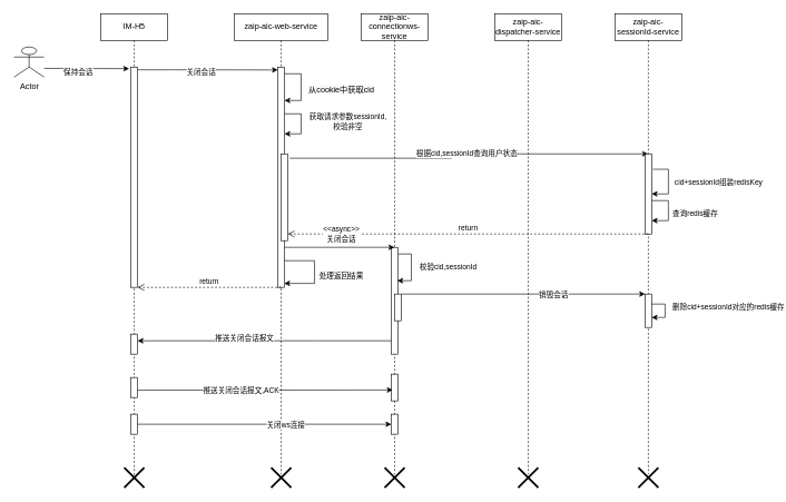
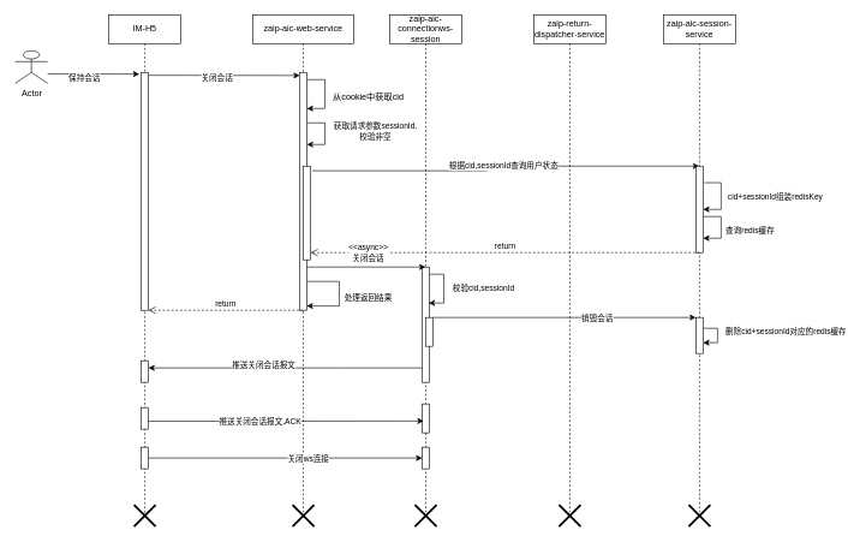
  <mxCell id="0" />
  <mxCell id="1" parent="0" />
  <mxCell id="2" value="根据cid,sessionId查询用户状态" style="edgeStyle=orthogonalEdgeStyle;rounded=0;orthogonalLoop=1;jettySize=auto;html=1;exitX=1.267;exitY=0.05;exitDx=0;exitDy=0;exitPerimeter=0;" parent="1" source="21" target="9" edge="1"><mxGeometry relative="1" as="geometry"><Array as="points"><mxPoint x="675" y="237" /><mxPoint x="675" y="230" /></Array></mxGeometry></mxCell>
- <mxCell id="3" value="zaip-aic-connectionws-service" style="shape=umlLifeline;perimeter=lifelinePerimeter;whiteSpace=wrap;html=1;container=1;collapsible=0;recursiveResize=0;outlineConnect=0;" parent="1" vertex="1"><mxGeometry x="540" y="20" width="100" height="690" as="geometry" /></mxCell>
+ <mxCell id="3" value="zaip-aic-connectionws-session" style="shape=umlLifeline;perimeter=lifelinePerimeter;whiteSpace=wrap;html=1;container=1;collapsible=0;recursiveResize=0;outlineConnect=0;" parent="1" vertex="1"><mxGeometry x="540" y="20" width="100" height="690" as="geometry" /></mxCell>
  <mxCell id="4" value="" style="html=1;points=[];perimeter=orthogonalPerimeter;" parent="3" vertex="1"><mxGeometry x="45" y="350" width="10" height="160" as="geometry" /></mxCell>
  <mxCell id="5" value="校验cid,sessionId" style="edgeStyle=orthogonalEdgeStyle;rounded=0;orthogonalLoop=1;jettySize=auto;html=1;" parent="3" source="4" edge="1"><mxGeometry x="-0.024" y="55" relative="1" as="geometry"><mxPoint x="54" y="400" as="targetPoint" /><Array as="points"><mxPoint x="75" y="360" /><mxPoint x="75" y="400" /><mxPoint x="54" y="400" /></Array><mxPoint as="offset" /></mxGeometry></mxCell>
  <mxCell id="6" value="" style="html=1;points=[];perimeter=orthogonalPerimeter;" parent="3" vertex="1"><mxGeometry x="50" y="420" width="10" height="40" as="geometry" /></mxCell>
  <mxCell id="7" value="" style="html=1;points=[];perimeter=orthogonalPerimeter;" parent="3" vertex="1"><mxGeometry x="45" y="540" width="10" height="40" as="geometry" /></mxCell>
  <mxCell id="8" value="" style="html=1;points=[];perimeter=orthogonalPerimeter;" parent="3" vertex="1"><mxGeometry x="45" y="600" width="10" height="30" as="geometry" /></mxCell>
- <mxCell id="9" value="zaip-aic-sessionId-service" style="shape=umlLifeline;perimeter=lifelinePerimeter;whiteSpace=wrap;html=1;container=1;collapsible=0;recursiveResize=0;outlineConnect=0;" parent="1" vertex="1"><mxGeometry x="920" y="20" width="100" height="690" as="geometry" /></mxCell>
+ <mxCell id="9" value="zaip-aic-session-service" style="shape=umlLifeline;perimeter=lifelinePerimeter;whiteSpace=wrap;html=1;container=1;collapsible=0;recursiveResize=0;outlineConnect=0;" parent="1" vertex="1"><mxGeometry x="920" y="20" width="100" height="690" as="geometry" /></mxCell>
  <mxCell id="10" value="" style="html=1;points=[];perimeter=orthogonalPerimeter;" parent="9" vertex="1"><mxGeometry x="45" y="210" width="10" height="120" as="geometry" /></mxCell>
  <mxCell id="11" value="cid+sessionId组装redisKey" style="edgeStyle=orthogonalEdgeStyle;rounded=0;orthogonalLoop=1;jettySize=auto;html=1;exitX=1.167;exitY=0.192;exitDx=0;exitDy=0;exitPerimeter=0;" parent="9" source="10" target="10" edge="1"><mxGeometry y="75" relative="1" as="geometry"><Array as="points"><mxPoint x="80" y="233" /><mxPoint x="80" y="270" /></Array><mxPoint as="offset" /></mxGeometry></mxCell>
  <mxCell id="12" value="查询redis缓存" style="edgeStyle=orthogonalEdgeStyle;rounded=0;orthogonalLoop=1;jettySize=auto;html=1;" parent="9" source="10" edge="1"><mxGeometry x="0.125" y="40" relative="1" as="geometry"><mxPoint x="55" y="310" as="targetPoint" /><Array as="points"><mxPoint x="80" y="280" /><mxPoint x="80" y="310" /></Array><mxPoint as="offset" /></mxGeometry></mxCell>
  <mxCell id="13" value="" style="html=1;points=[];perimeter=orthogonalPerimeter;" parent="9" vertex="1"><mxGeometry x="45" y="420" width="10" height="50" as="geometry" /></mxCell>
  <mxCell id="14" value="删除cid+sessionId对应的redis缓存" style="edgeStyle=orthogonalEdgeStyle;rounded=0;orthogonalLoop=1;jettySize=auto;html=1;" parent="9" source="13" target="13" edge="1"><mxGeometry x="-0.167" y="95" relative="1" as="geometry"><mxPoint as="offset" /></mxGeometry></mxCell>
- <mxCell id="15" value="zaip-aic-dispatcher-service" style="shape=umlLifeline;perimeter=lifelinePerimeter;whiteSpace=wrap;html=1;container=1;collapsible=0;recursiveResize=0;outlineConnect=0;" parent="1" vertex="1"><mxGeometry x="740" y="20" width="100" height="690" as="geometry" /></mxCell>
+ <mxCell id="15" value="zaip-return-dispatcher-service" style="shape=umlLifeline;perimeter=lifelinePerimeter;whiteSpace=wrap;html=1;container=1;collapsible=0;recursiveResize=0;outlineConnect=0;" parent="1" vertex="1"><mxGeometry x="740" y="20" width="100" height="690" as="geometry" /></mxCell>
  <mxCell id="16" value="zaip-aic-web-service" style="shape=umlLifeline;perimeter=lifelinePerimeter;whiteSpace=wrap;html=1;container=1;collapsible=0;recursiveResize=0;outlineConnect=0;" parent="1" vertex="1"><mxGeometry x="350" y="20" width="140" height="690" as="geometry" /></mxCell>
  <mxCell id="17" value="" style="html=1;points=[];perimeter=orthogonalPerimeter;" parent="16" vertex="1"><mxGeometry x="65" y="80" width="10" height="330" as="geometry" /></mxCell>
  <mxCell id="18" value="&#10;&lt;span style=&quot;color: rgb(0, 0, 0); font-family: Helvetica; font-size: 12px; font-style: normal; font-variant-ligatures: normal; font-variant-caps: normal; font-weight: 400; letter-spacing: normal; orphans: 2; text-align: center; text-indent: 0px; text-transform: none; widows: 2; word-spacing: 0px; -webkit-text-stroke-width: 0px; background-color: rgb(248, 249, 250); text-decoration-thickness: initial; text-decoration-style: initial; text-decoration-color: initial; float: none; display: inline !important;&quot;&gt;从cookie中获取cid&lt;/span&gt;&#10;&#10;" style="edgeStyle=orthogonalEdgeStyle;rounded=0;orthogonalLoop=1;jettySize=auto;html=1;" parent="16" source="17" target="17" edge="1"><mxGeometry x="0.222" y="60" relative="1" as="geometry"><Array as="points"><mxPoint x="100" y="90" /><mxPoint x="100" y="130" /></Array><mxPoint as="offset" /></mxGeometry></mxCell>
  <mxCell id="19" value="获取请求参数sessionId,&lt;br&gt;校验非空&lt;br&gt;" style="edgeStyle=orthogonalEdgeStyle;rounded=0;orthogonalLoop=1;jettySize=auto;html=1;" parent="16" edge="1"><mxGeometry x="-0.067" y="70" relative="1" as="geometry"><mxPoint x="75" y="150" as="sourcePoint" /><mxPoint x="75" y="180" as="targetPoint" /><Array as="points"><mxPoint x="100" y="150" /><mxPoint x="100" y="180" /></Array><mxPoint as="offset" /></mxGeometry></mxCell>
  <mxCell id="20" value="处理返回结果" style="edgeStyle=orthogonalEdgeStyle;rounded=0;orthogonalLoop=1;jettySize=auto;html=1;entryX=0.967;entryY=0.982;entryDx=0;entryDy=0;entryPerimeter=0;" parent="16" target="17" edge="1"><mxGeometry x="0.101" y="40" relative="1" as="geometry"><Array as="points"><mxPoint x="75" y="370" /><mxPoint x="120" y="370" /><mxPoint x="120" y="404" /></Array><mxPoint as="offset" /><mxPoint x="75" y="370" as="sourcePoint" /></mxGeometry></mxCell>
  <mxCell id="21" value="" style="html=1;points=[];perimeter=orthogonalPerimeter;" parent="16" vertex="1"><mxGeometry x="70" y="210" width="10" height="130" as="geometry" /></mxCell>
  <mxCell id="22" value="" style="shape=umlDestroy;whiteSpace=wrap;html=1;strokeWidth=3;" vertex="1" parent="16"><mxGeometry x="55" y="680" width="30" height="30" as="geometry" /></mxCell>
  <mxCell id="23" value="return" style="html=1;verticalAlign=bottom;endArrow=open;dashed=1;endSize=8;rounded=0;" parent="1" edge="1"><mxGeometry relative="1" as="geometry"><mxPoint x="970" y="350" as="sourcePoint" /><mxPoint x="430" y="350" as="targetPoint" /></mxGeometry></mxCell>
  <mxCell id="24" value="return" style="html=1;verticalAlign=bottom;endArrow=open;dashed=1;endSize=8;rounded=0;" parent="1" target="32" edge="1"><mxGeometry relative="1" as="geometry"><mxPoint x="420" y="430" as="sourcePoint" /><mxPoint x="340" y="430" as="targetPoint" /></mxGeometry></mxCell>
  <mxCell id="25" value="&amp;lt;&amp;lt;async&amp;gt;&amp;gt;&lt;br&gt;关闭会话" style="edgeStyle=orthogonalEdgeStyle;rounded=0;orthogonalLoop=1;jettySize=auto;html=1;" parent="1" source="17" target="3" edge="1"><mxGeometry x="0.033" y="20" relative="1" as="geometry"><mxPoint x="520" y="370" as="targetPoint" /><Array as="points"><mxPoint x="520" y="370" /><mxPoint x="520" y="370" /></Array><mxPoint as="offset" /></mxGeometry></mxCell>
  <mxCell id="26" style="edgeStyle=orthogonalEdgeStyle;rounded=0;orthogonalLoop=1;jettySize=auto;html=1;" parent="1" source="6" edge="1"><mxGeometry relative="1" as="geometry"><mxPoint x="965" y="440" as="targetPoint" /><Array as="points"><mxPoint x="965" y="440" /></Array></mxGeometry></mxCell>
  <mxCell id="27" value="销毁会话" style="edgeLabel;html=1;align=center;verticalAlign=middle;resizable=0;points=[];" parent="26" vertex="1" connectable="0"><mxGeometry x="0.246" y="-1" relative="1" as="geometry"><mxPoint as="offset" /></mxGeometry></mxCell>
  <mxCell id="28" style="edgeStyle=orthogonalEdgeStyle;rounded=0;orthogonalLoop=1;jettySize=auto;html=1;entryX=-0.267;entryY=0.007;entryDx=0;entryDy=0;entryPerimeter=0;" parent="1" source="30" target="32" edge="1"><mxGeometry relative="1" as="geometry"><Array as="points"><mxPoint x="90" y="102" /><mxPoint x="90" y="102" /></Array></mxGeometry></mxCell>
  <mxCell id="29" value="保持会话" style="edgeLabel;html=1;align=center;verticalAlign=middle;resizable=0;points=[];" vertex="1" connectable="0" parent="28"><mxGeometry x="-0.199" y="-4" relative="1" as="geometry"><mxPoint as="offset" /></mxGeometry></mxCell>
  <mxCell id="30" value="Actor" style="shape=umlActor;verticalLabelPosition=bottom;verticalAlign=top;html=1;" parent="1" vertex="1"><mxGeometry x="20" y="70" width="45" height="45" as="geometry" /></mxCell>
  <mxCell id="31" value="IM-H5" style="shape=umlLifeline;perimeter=lifelinePerimeter;whiteSpace=wrap;html=1;container=1;collapsible=0;recursiveResize=0;outlineConnect=0;" parent="1" vertex="1"><mxGeometry x="150" y="20" width="100" height="700" as="geometry" /></mxCell>
  <mxCell id="32" value="" style="html=1;points=[];perimeter=orthogonalPerimeter;" parent="31" vertex="1"><mxGeometry x="45" y="80" width="10" height="330" as="geometry" /></mxCell>
  <mxCell id="33" value="" style="html=1;points=[];perimeter=orthogonalPerimeter;" parent="31" vertex="1"><mxGeometry x="45" y="545" width="10" height="30" as="geometry" /></mxCell>
  <mxCell id="34" value="" style="html=1;points=[];perimeter=orthogonalPerimeter;" parent="31" vertex="1"><mxGeometry x="45" y="600" width="10" height="30" as="geometry" /></mxCell>
  <mxCell id="35" value="" style="shape=umlDestroy;whiteSpace=wrap;html=1;strokeWidth=3;" parent="31" vertex="1"><mxGeometry x="35" y="680" width="30" height="30" as="geometry" /></mxCell>
  <mxCell id="36" style="edgeStyle=orthogonalEdgeStyle;rounded=0;orthogonalLoop=1;jettySize=auto;html=1;entryX=0;entryY=0.013;entryDx=0;entryDy=0;entryPerimeter=0;" parent="1" source="32" target="17" edge="1"><mxGeometry relative="1" as="geometry"><Array as="points"><mxPoint x="260" y="104" /><mxPoint x="260" y="104" /></Array></mxGeometry></mxCell>
  <mxCell id="37" value="关闭会话" style="edgeLabel;html=1;align=center;verticalAlign=middle;resizable=0;points=[];" parent="36" vertex="1" connectable="0"><mxGeometry x="-0.2" y="-2" relative="1" as="geometry"><mxPoint x="11" as="offset" /></mxGeometry></mxCell>
  <mxCell id="38" value="" style="html=1;points=[];perimeter=orthogonalPerimeter;" parent="1" vertex="1"><mxGeometry x="195" y="500" width="10" height="30" as="geometry" /></mxCell>
  <mxCell id="39" style="edgeStyle=orthogonalEdgeStyle;rounded=0;orthogonalLoop=1;jettySize=auto;html=1;" parent="1" source="4" target="38" edge="1"><mxGeometry relative="1" as="geometry"><Array as="points"><mxPoint x="470" y="510" /><mxPoint x="470" y="510" /></Array></mxGeometry></mxCell>
  <mxCell id="40" value="推送关闭会话报文" style="edgeLabel;html=1;align=center;verticalAlign=middle;resizable=0;points=[];" parent="39" vertex="1" connectable="0"><mxGeometry x="0.161" y="-4" relative="1" as="geometry"><mxPoint as="offset" /></mxGeometry></mxCell>
  <mxCell id="41" style="edgeStyle=orthogonalEdgeStyle;rounded=0;orthogonalLoop=1;jettySize=auto;html=1;entryX=0.2;entryY=0.592;entryDx=0;entryDy=0;entryPerimeter=0;" parent="1" source="33" target="7" edge="1"><mxGeometry relative="1" as="geometry"><Array as="points"><mxPoint x="300" y="584" /><mxPoint x="300" y="584" /></Array></mxGeometry></mxCell>
  <mxCell id="42" value="推送关闭会话报文,ACK" style="edgeLabel;html=1;align=center;verticalAlign=middle;resizable=0;points=[];" parent="41" vertex="1" connectable="0"><mxGeometry x="-0.187" relative="1" as="geometry"><mxPoint as="offset" /></mxGeometry></mxCell>
  <mxCell id="43" style="edgeStyle=orthogonalEdgeStyle;rounded=0;orthogonalLoop=1;jettySize=auto;html=1;" parent="1" source="34" target="8" edge="1"><mxGeometry relative="1" as="geometry" /></mxCell>
  <mxCell id="44" value="关闭ws连接" style="edgeLabel;html=1;align=center;verticalAlign=middle;resizable=0;points=[];" parent="43" vertex="1" connectable="0"><mxGeometry x="0.161" y="-1" relative="1" as="geometry"><mxPoint as="offset" /></mxGeometry></mxCell>
  <mxCell id="45" value="" style="shape=umlDestroy;whiteSpace=wrap;html=1;strokeWidth=3;" parent="1" vertex="1"><mxGeometry x="575" y="700" width="30" height="30" as="geometry" /></mxCell>
  <mxCell id="46" value="" style="shape=umlDestroy;whiteSpace=wrap;html=1;strokeWidth=3;" parent="1" vertex="1"><mxGeometry x="775" y="700" width="30" height="30" as="geometry" /></mxCell>
  <mxCell id="47" value="" style="shape=umlDestroy;whiteSpace=wrap;html=1;strokeWidth=3;" parent="1" vertex="1"><mxGeometry x="955" y="700" width="30" height="30" as="geometry" /></mxCell>
